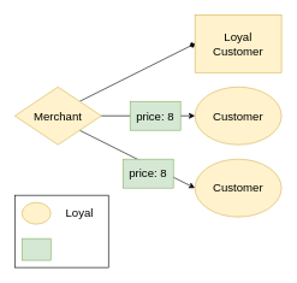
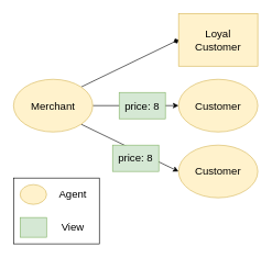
  <mxCell id="0" />
  <mxCell id="1" parent="0" />
  <mxCell id="2" value="" style="rounded=0;whiteSpace=wrap;html=1;fontSize=16;" vertex="1" parent="1"><mxGeometry x="20" y="270" width="130" height="100" as="geometry" /></mxCell>
  <mxCell id="3" style="edgeStyle=orthogonalEdgeStyle;rounded=0;orthogonalLoop=1;jettySize=auto;html=1;exitX=1;exitY=0.5;exitDx=0;exitDy=0;entryX=0;entryY=0.5;entryDx=0;entryDy=0;fontSize=16;" edge="1" parent="1" source="6" target="8"><mxGeometry relative="1" as="geometry" /></mxCell>
  <mxCell id="4" style="edgeStyle=none;rounded=0;orthogonalLoop=1;jettySize=auto;html=1;exitX=1;exitY=0;exitDx=0;exitDy=0;entryX=0;entryY=0.5;entryDx=0;entryDy=0;fontSize=16;endArrow=diamond;" edge="1" parent="1" source="6" target="7"><mxGeometry relative="1" as="geometry" /></mxCell>
  <mxCell id="5" style="edgeStyle=none;rounded=0;orthogonalLoop=1;jettySize=auto;html=1;exitX=1;exitY=1;exitDx=0;exitDy=0;entryX=0;entryY=0.5;entryDx=0;entryDy=0;fontSize=16;" edge="1" parent="1" source="6" target="9"><mxGeometry relative="1" as="geometry" /></mxCell>
- <mxCell id="6" value="Merchant" style="rhombus;whiteSpace=wrap;html=1;fontSize=16;fillColor=#fff2cc;strokeColor=#d6b656;" vertex="1" parent="1"><mxGeometry x="20" y="120" width="120" height="80" as="geometry" /></mxCell>
+ <mxCell id="6" value="Merchant" style="ellipse;whiteSpace=wrap;html=1;fontSize=16;fillColor=#fff2cc;strokeColor=#d6b656;" vertex="1" parent="1"><mxGeometry x="20" y="120" width="120" height="80" as="geometry" /></mxCell>
  <mxCell id="7" value="Loyal&lt;br&gt;Customer" style="whiteSpace=wrap;html=1;fontSize=16;fillColor=#fff2cc;strokeColor=#d6b656;rounded=0;" vertex="1" parent="1"><mxGeometry x="270" y="20" width="120" height="80" as="geometry" /></mxCell>
  <mxCell id="8" value="Customer" style="ellipse;whiteSpace=wrap;html=1;fontSize=16;fillColor=#fff2cc;strokeColor=#d6b656;" vertex="1" parent="1"><mxGeometry x="270" y="120" width="120" height="80" as="geometry" /></mxCell>
  <mxCell id="9" value="Customer" style="ellipse;whiteSpace=wrap;html=1;fontSize=16;fillColor=#fff2cc;strokeColor=#d6b656;" vertex="1" parent="1"><mxGeometry x="270" y="220" width="120" height="80" as="geometry" /></mxCell>
  <mxCell id="10" value="" style="ellipse;whiteSpace=wrap;html=1;fontSize=16;fillColor=#fff2cc;strokeColor=#d6b656;" vertex="1" parent="1"><mxGeometry x="30" y="280" width="40" height="30" as="geometry" /></mxCell>
- <mxCell id="11" value="Loyal" style="text;html=1;strokeColor=none;fillColor=none;align=center;verticalAlign=middle;whiteSpace=wrap;rounded=0;fontSize=16;" vertex="1" parent="1"><mxGeometry x="80" y="280" width="60" height="30" as="geometry" /></mxCell>
+ <mxCell id="11" value="Agent" style="text;html=1;strokeColor=none;fillColor=none;align=center;verticalAlign=middle;whiteSpace=wrap;rounded=0;fontSize=16;" vertex="1" parent="1"><mxGeometry x="80" y="280" width="60" height="30" as="geometry" /></mxCell>
  <mxCell id="12" value="price: 8" style="rounded=0;whiteSpace=wrap;html=1;fontSize=16;fillColor=#d5e8d4;strokeColor=#82b366;" vertex="1" parent="1"><mxGeometry x="180" y="140" width="70" height="40" as="geometry" /></mxCell>
  <mxCell id="13" value="price: 8" style="rounded=0;whiteSpace=wrap;html=1;fontSize=16;fillColor=#d5e8d4;strokeColor=#82b366;" vertex="1" parent="1"><mxGeometry x="170" y="220" width="70" height="40" as="geometry" /></mxCell>
  <mxCell id="14" value="" style="rounded=0;whiteSpace=wrap;html=1;fontSize=16;fillColor=#d5e8d4;strokeColor=#82b366;" vertex="1" parent="1"><mxGeometry x="30" y="330" width="40" height="30" as="geometry" /></mxCell>
+ <mxCell id="15" value="View" style="text;html=1;strokeColor=none;fillColor=none;align=center;verticalAlign=middle;whiteSpace=wrap;rounded=0;fontSize=16;" vertex="1" parent="1"><mxGeometry x="80" y="330" width="60" height="30" as="geometry" /></mxCell>
